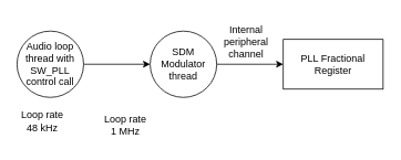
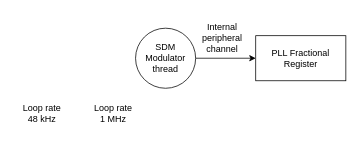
  <mxCell id="0" />
  <mxCell id="1" parent="0" />
  <mxCell id="2" style="edgeStyle=orthogonalEdgeStyle;rounded=0;orthogonalLoop=1;jettySize=auto;html=1;exitX=1;exitY=0.5;exitDx=0;exitDy=0;entryX=0;entryY=0.5;entryDx=0;entryDy=0;" edge="1" parent="1" source="3" target="4"><mxGeometry relative="1" as="geometry" /></mxCell>
  <mxCell id="3" value="SDM&lt;br&gt;Modulator&lt;br&gt;thread" style="ellipse;whiteSpace=wrap;html=1;aspect=fixed;" vertex="1" parent="1"><mxGeometry x="180" y="37" width="80" height="80" as="geometry" /></mxCell>
  <mxCell id="4" value="PLL Fractional Register" style="rounded=0;whiteSpace=wrap;html=1;" vertex="1" parent="1"><mxGeometry x="340" y="47" width="120" height="60" as="geometry" /></mxCell>
- <mxCell id="5" style="edgeStyle=orthogonalEdgeStyle;rounded=0;orthogonalLoop=1;jettySize=auto;html=1;exitX=1;exitY=0.5;exitDx=0;exitDy=0;entryX=0;entryY=0.5;entryDx=0;entryDy=0;" edge="1" parent="1" source="6" target="3"><mxGeometry relative="1" as="geometry" /></mxCell>
- <mxCell id="6" value="Audio loop&lt;br&gt;thread with&lt;br&gt;SW_PLL control call" style="ellipse;whiteSpace=wrap;html=1;aspect=fixed;" vertex="1" parent="1"><mxGeometry x="20" y="37" width="80" height="80" as="geometry" /></mxCell>
- <mxCell id="7" value="Loop rate&lt;br&gt;48 kHz" style="text;html=1;align=center;verticalAlign=middle;resizable=0;points=[];autosize=1;strokeColor=none;fillColor=none;" vertex="1" parent="1"><mxGeometry x="15" y="126" width="70" height="40" as="geometry" /></mxCell>
+ <mxCell id="7" value="Loop rate&lt;br&gt;48 kHz" style="text;html=1;align=center;verticalAlign=middle;resizable=0;points=[];autosize=1;strokeColor=none;fillColor=none;" vertex="1" parent="1"><mxGeometry x="20" y="131" width="70" height="40" as="geometry" /></mxCell>
  <mxCell id="8" value="Loop rate&lt;br&gt;1 MHz" style="text;html=1;align=center;verticalAlign=middle;resizable=0;points=[];autosize=1;strokeColor=none;fillColor=none;" vertex="1" parent="1"><mxGeometry x="115" y="131" width="70" height="40" as="geometry" /></mxCell>
  <mxCell id="9" value="Internal&lt;br&gt;peripheral&lt;br&gt;channel" style="text;html=1;align=center;verticalAlign=middle;resizable=0;points=[];autosize=1;strokeColor=none;fillColor=none;" vertex="1" parent="1"><mxGeometry x="255" y="20" width="80" height="60" as="geometry" /></mxCell>
